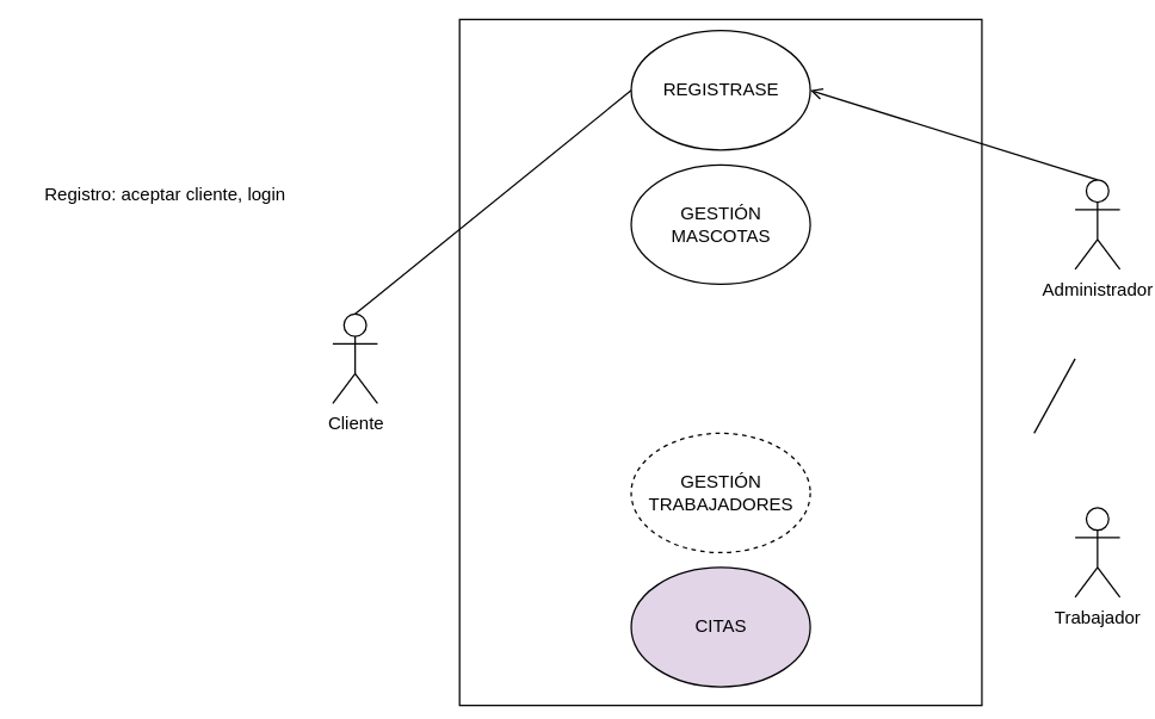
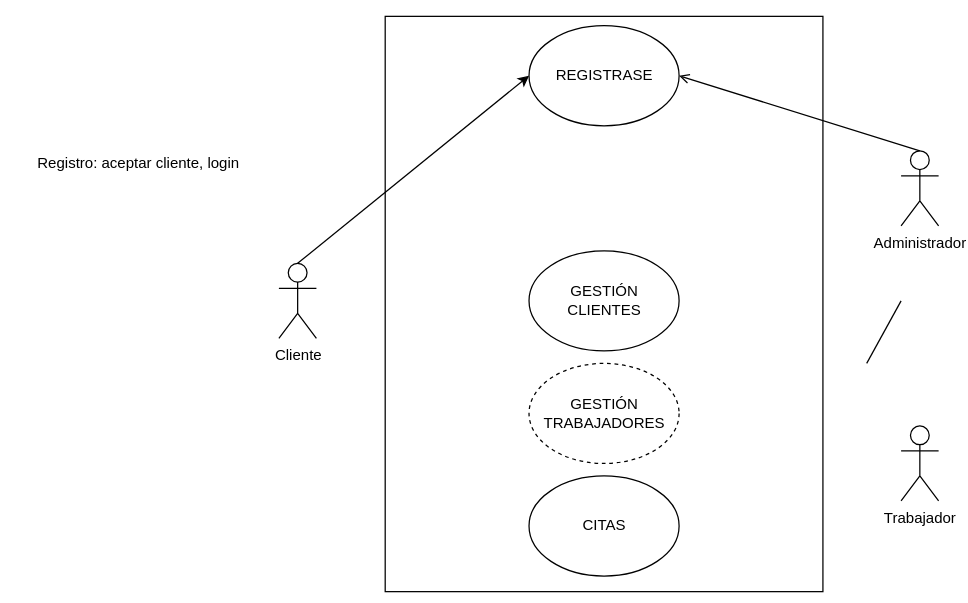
  <mxCell id="0" />
  <mxCell id="1" parent="0" />
  <mxCell id="2" value="&lt;font style=&quot;vertical-align: inherit;&quot;&gt;&lt;font style=&quot;vertical-align: inherit;&quot;&gt;Cliente&lt;br&gt;&lt;/font&gt;&lt;/font&gt;" style="shape=umlActor;verticalLabelPosition=bottom;verticalAlign=top;html=1;outlineConnect=0;" parent="1" vertex="1"><mxGeometry x="222.5" y="210" width="30" height="60" as="geometry" /></mxCell>
  <mxCell id="3" value="&lt;font style=&quot;vertical-align: inherit;&quot;&gt;&lt;font style=&quot;vertical-align: inherit;&quot;&gt;Administrador&lt;/font&gt;&lt;/font&gt;" style="shape=umlActor;verticalLabelPosition=bottom;verticalAlign=top;html=1;outlineConnect=0;" parent="1" vertex="1"><mxGeometry x="720" y="120" width="30" height="60" as="geometry" /></mxCell>
  <mxCell id="4" value="" style="rounded=0;whiteSpace=wrap;html=1;rotation=90;" parent="1" vertex="1"><mxGeometry x="252.5" y="67.5" width="460" height="350" as="geometry" /></mxCell>
  <mxCell id="5" value="&lt;font style=&quot;vertical-align: inherit;&quot;&gt;&lt;font style=&quot;vertical-align: inherit;&quot;&gt;Trabajador&lt;/font&gt;&lt;/font&gt;" style="shape=umlActor;verticalLabelPosition=bottom;verticalAlign=top;html=1;outlineConnect=0;" parent="1" vertex="1"><mxGeometry x="720" y="340" width="30" height="60" as="geometry" /></mxCell>
  <mxCell id="6" value="&lt;font style=&quot;vertical-align: inherit;&quot;&gt;&lt;font style=&quot;vertical-align: inherit;&quot;&gt;REGISTRASE&lt;/font&gt;&lt;/font&gt;" style="ellipse;whiteSpace=wrap;html=1;" vertex="1" parent="1"><mxGeometry x="422.5" y="20" width="120" height="80" as="geometry" /></mxCell>
- <mxCell id="7" value="&lt;font style=&quot;vertical-align: inherit;&quot;&gt;&lt;font style=&quot;vertical-align: inherit;&quot;&gt;GESTIÓN MASCOTAS&lt;/font&gt;&lt;/font&gt;" style="ellipse;whiteSpace=wrap;html=1;" vertex="1" parent="1"><mxGeometry x="422.5" y="110" width="120" height="80" as="geometry" /></mxCell>
+ <mxCell id="8" value="&lt;font style=&quot;vertical-align: inherit;&quot;&gt;&lt;font style=&quot;vertical-align: inherit;&quot;&gt;&lt;font style=&quot;vertical-align: inherit;&quot;&gt;&lt;font style=&quot;vertical-align: inherit;&quot;&gt;GESTIÓN &lt;br&gt;CLIENTES&lt;/font&gt;&lt;/font&gt;&lt;/font&gt;&lt;/font&gt;" style="ellipse;whiteSpace=wrap;html=1;" vertex="1" parent="1"><mxGeometry x="422.5" y="200" width="120" height="80" as="geometry" /></mxCell>
  <mxCell id="9" value="&lt;font style=&quot;vertical-align: inherit;&quot;&gt;&lt;font style=&quot;vertical-align: inherit;&quot;&gt;&lt;font style=&quot;vertical-align: inherit;&quot;&gt;&lt;font style=&quot;vertical-align: inherit;&quot;&gt;&lt;font style=&quot;vertical-align: inherit;&quot;&gt;&lt;font style=&quot;vertical-align: inherit;&quot;&gt;&lt;font style=&quot;vertical-align: inherit;&quot;&gt;&lt;font style=&quot;vertical-align: inherit;&quot;&gt;GESTIÓN TRABAJADORES&lt;/font&gt;&lt;/font&gt;&lt;/font&gt;&lt;/font&gt;&lt;/font&gt;&lt;/font&gt;&lt;/font&gt;&lt;/font&gt;" style="ellipse;whiteSpace=wrap;html=1;dashed=1;" vertex="1" parent="1"><mxGeometry x="422.5" y="290" width="120" height="80" as="geometry" /></mxCell>
- <mxCell id="10" value="&lt;font style=&quot;vertical-align: inherit;&quot;&gt;&lt;font style=&quot;vertical-align: inherit;&quot;&gt;&lt;font style=&quot;vertical-align: inherit;&quot;&gt;&lt;font style=&quot;vertical-align: inherit;&quot;&gt;&lt;font style=&quot;vertical-align: inherit;&quot;&gt;&lt;font style=&quot;vertical-align: inherit;&quot;&gt;&lt;font style=&quot;vertical-align: inherit;&quot;&gt;&lt;font style=&quot;vertical-align: inherit;&quot;&gt;CITAS&lt;/font&gt;&lt;/font&gt;&lt;/font&gt;&lt;/font&gt;&lt;/font&gt;&lt;/font&gt;&lt;/font&gt;&lt;/font&gt;" style="ellipse;whiteSpace=wrap;html=1;fillColor=#e1d5e7;" vertex="1" parent="1"><mxGeometry x="422.5" y="380" width="120" height="80" as="geometry" /></mxCell>
- <mxCell id="11" value="" style="endArrow=none;html=1;rounded=0;exitX=0.5;exitY=0;exitDx=0;exitDy=0;exitPerimeter=0;entryX=0;entryY=0.5;entryDx=0;entryDy=0;" edge="1" parent="1" source="2" target="6"><mxGeometry width="50" height="50" relative="1" as="geometry"><mxPoint x="190" y="140" as="sourcePoint" /><mxPoint x="240" y="90" as="targetPoint" /></mxGeometry></mxCell>
+ <mxCell id="10" value="&lt;font style=&quot;vertical-align: inherit;&quot;&gt;&lt;font style=&quot;vertical-align: inherit;&quot;&gt;&lt;font style=&quot;vertical-align: inherit;&quot;&gt;&lt;font style=&quot;vertical-align: inherit;&quot;&gt;&lt;font style=&quot;vertical-align: inherit;&quot;&gt;&lt;font style=&quot;vertical-align: inherit;&quot;&gt;&lt;font style=&quot;vertical-align: inherit;&quot;&gt;&lt;font style=&quot;vertical-align: inherit;&quot;&gt;CITAS&lt;/font&gt;&lt;/font&gt;&lt;/font&gt;&lt;/font&gt;&lt;/font&gt;&lt;/font&gt;&lt;/font&gt;&lt;/font&gt;" style="ellipse;whiteSpace=wrap;html=1;" vertex="1" parent="1"><mxGeometry x="422.5" y="380" width="120" height="80" as="geometry" /></mxCell>
+ <mxCell id="11" value="" style="endArrow=classic;html=1;rounded=0;exitX=0.5;exitY=0;exitDx=0;exitDy=0;exitPerimeter=0;entryX=0;entryY=0.5;entryDx=0;entryDy=0;" edge="1" parent="1" source="2" target="6"><mxGeometry width="50" height="50" relative="1" as="geometry"><mxPoint x="190" y="140" as="sourcePoint" /><mxPoint x="240" y="90" as="targetPoint" /></mxGeometry></mxCell>
  <mxCell id="12" value="" style="endArrow=open;html=1;rounded=0;exitX=0.5;exitY=0;exitDx=0;exitDy=0;exitPerimeter=0;entryX=1;entryY=0.5;entryDx=0;entryDy=0;" edge="1" parent="1" source="3" target="6"><mxGeometry width="50" height="50" relative="1" as="geometry"><mxPoint x="710" y="50" as="sourcePoint" /><mxPoint x="760" y="0" as="targetPoint" /></mxGeometry></mxCell>
  <mxCell id="13" value="" style="endArrow=none;html=1;rounded=0;" edge="1" parent="1"><mxGeometry width="50" height="50" relative="1" as="geometry"><mxPoint x="692.5" y="290" as="sourcePoint" /><mxPoint x="720" y="240" as="targetPoint" /></mxGeometry></mxCell>
  <mxCell id="14" value="&lt;font style=&quot;vertical-align: inherit;&quot;&gt;&lt;font style=&quot;vertical-align: inherit;&quot;&gt;Registro: aceptar cliente, login&lt;/font&gt;&lt;/font&gt;" style="text;html=1;align=center;verticalAlign=middle;resizable=0;points=[];autosize=1;strokeColor=none;fillColor=none;" vertex="1" parent="1"><mxGeometry x="20" y="120" width="180" height="20" as="geometry" /></mxCell>
